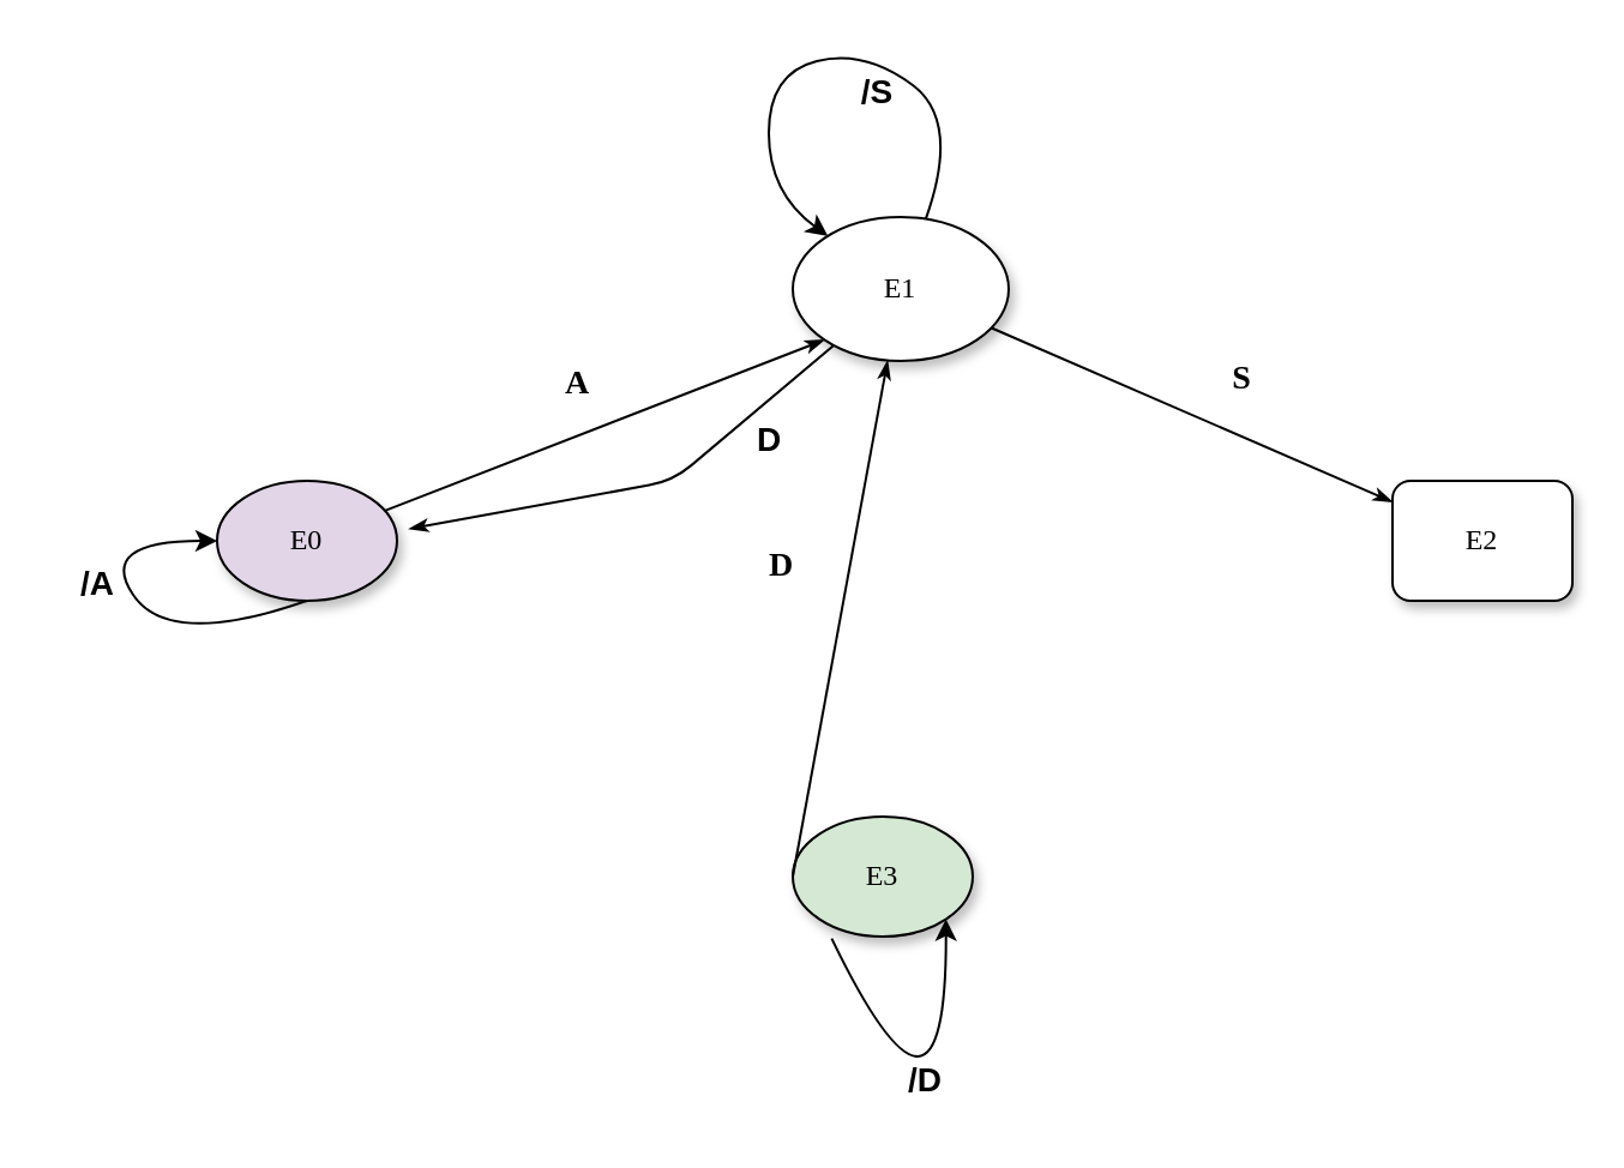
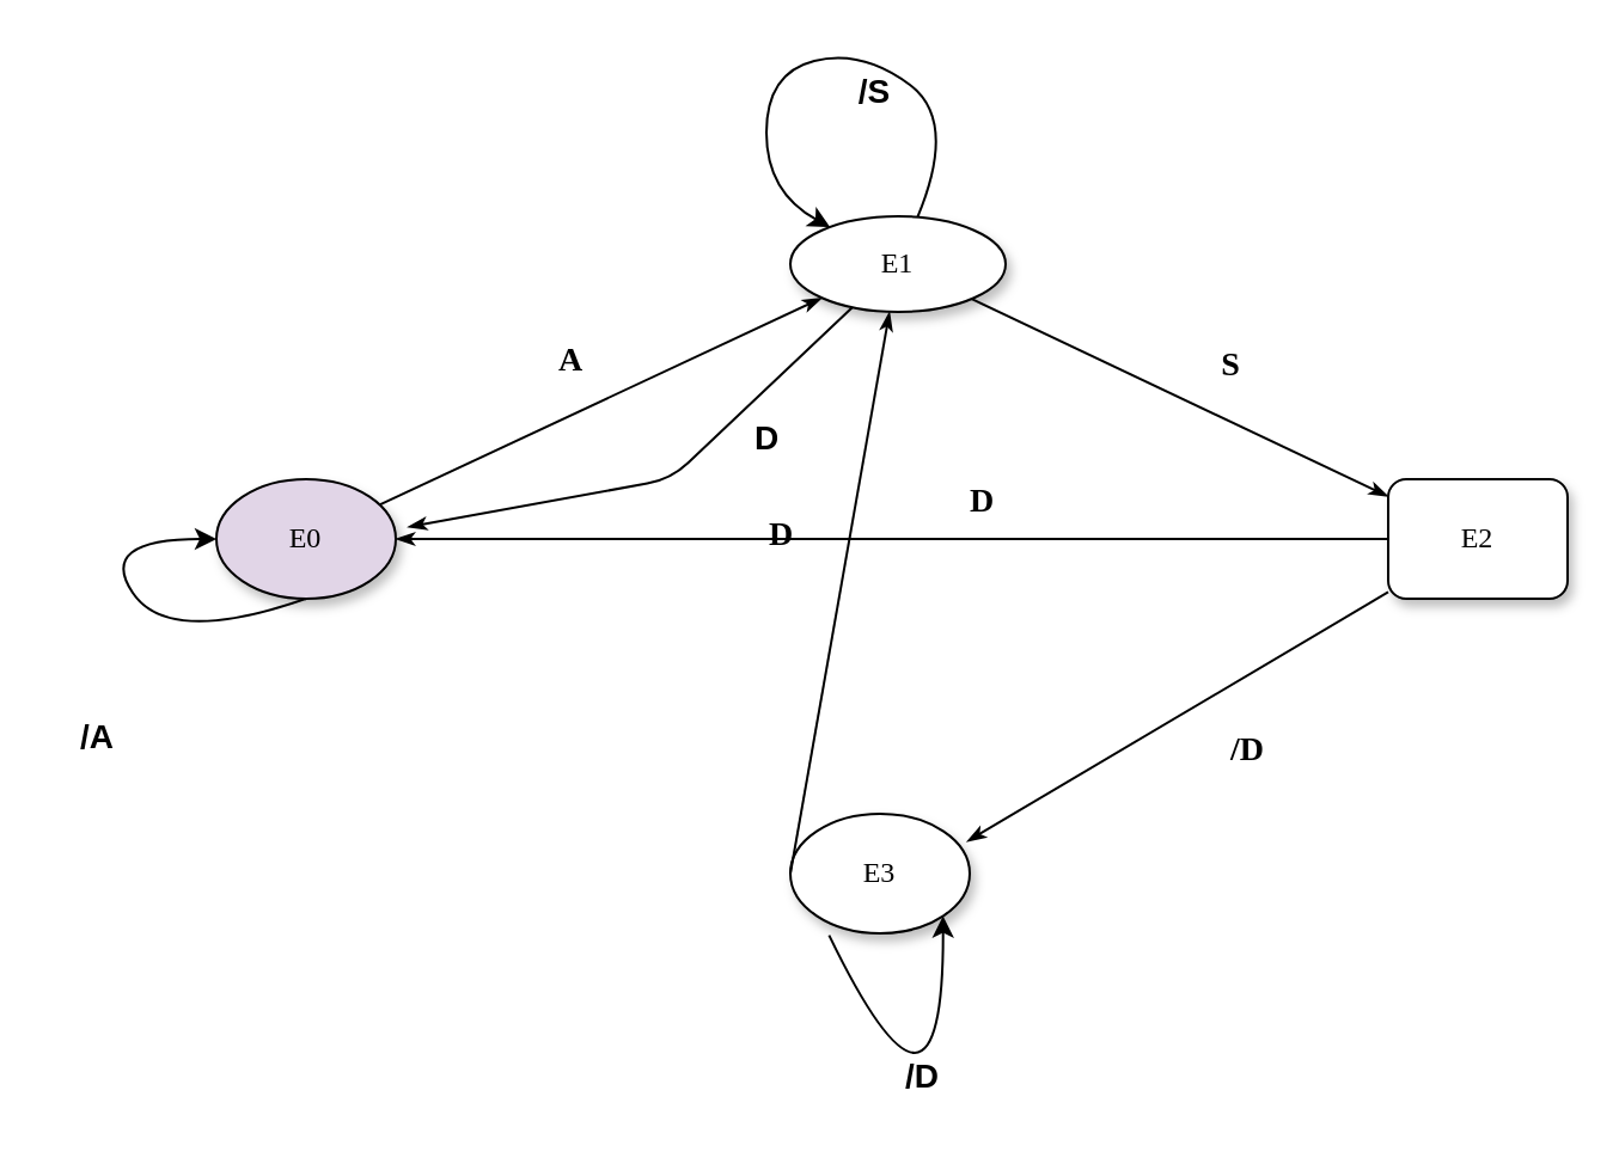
  <mxCell id="0" />
  <mxCell id="1" parent="0" />
  <mxCell id="2" style="edgeStyle=none;rounded=1;html=1;labelBackgroundColor=none;startArrow=none;startFill=0;startSize=5;endArrow=classicThin;endFill=1;endSize=5;jettySize=auto;orthogonalLoop=1;strokeColor=#000000;strokeWidth=1;fontFamily=Verdana;fontSize=12" parent="1" source="5" edge="1"><mxGeometry relative="1" as="geometry"><mxPoint x="170" y="220" as="targetPoint" /><Array as="points"><mxPoint x="280" y="200" /></Array></mxGeometry></mxCell>
  <mxCell id="3" value="&lt;b&gt;&lt;font style=&quot;font-size: 14px;&quot;&gt;A&lt;/font&gt;&lt;/b&gt;" style="edgeStyle=none;rounded=1;html=1;labelBackgroundColor=none;startArrow=none;startFill=0;startSize=5;endArrow=classicThin;endFill=1;endSize=5;jettySize=auto;orthogonalLoop=1;strokeColor=#000000;strokeWidth=1;fontFamily=Verdana;fontSize=12;entryX=0;entryY=1;entryDx=0;entryDy=0;" parent="1" source="11" target="5" edge="1"><mxGeometry x="-0.048" y="20" relative="1" as="geometry"><mxPoint x="160" y="50" as="targetPoint" /><mxPoint as="offset" /></mxGeometry></mxCell>
  <mxCell id="4" value="&lt;b&gt;&lt;font style=&quot;font-size: 14px;&quot;&gt;S&lt;/font&gt;&lt;/b&gt;" style="edgeStyle=none;rounded=1;html=1;labelBackgroundColor=none;startArrow=none;startFill=0;startSize=5;endArrow=classicThin;endFill=1;endSize=5;jettySize=auto;orthogonalLoop=1;strokeColor=#000000;strokeWidth=1;fontFamily=Verdana;fontSize=12" parent="1" source="5" target="9" edge="1"><mxGeometry x="0.142" y="21" relative="1" as="geometry"><mxPoint as="offset" /></mxGeometry></mxCell>
- <mxCell id="5" value="E1" style="ellipse;whiteSpace=wrap;html=1;rounded=0;shadow=1;comic=0;labelBackgroundColor=none;strokeWidth=1;fontFamily=Verdana;fontSize=12;align=center;" parent="1" vertex="1"><mxGeometry x="330" y="90" width="90" height="60" as="geometry" /></mxCell>
- <mxCell id="7" value="E3" style="ellipse;whiteSpace=wrap;html=1;rounded=0;shadow=1;comic=0;labelBackgroundColor=none;strokeWidth=1;fontFamily=Verdana;fontSize=12;align=center;fillColor=#d5e8d4;" parent="1" vertex="1"><mxGeometry x="330" y="340" width="75" height="50" as="geometry" /></mxCell>
+ <mxCell id="5" value="E1" style="ellipse;whiteSpace=wrap;html=1;rounded=0;shadow=1;comic=0;labelBackgroundColor=none;strokeWidth=1;fontFamily=Verdana;fontSize=12;align=center;" parent="1" vertex="1"><mxGeometry x="330" y="90" width="90" height="40" as="geometry" /></mxCell>
+ <mxCell id="6" value="&lt;b&gt;&lt;font style=&quot;font-size: 14px;&quot;&gt;D&lt;/font&gt;&lt;/b&gt;" style="edgeStyle=none;rounded=1;html=1;labelBackgroundColor=none;startArrow=none;startFill=0;startSize=5;endArrow=classicThin;endFill=1;endSize=5;jettySize=auto;orthogonalLoop=1;strokeColor=#000000;strokeWidth=1;fontFamily=Verdana;fontSize=12;entryX=1;entryY=0.5;entryDx=0;entryDy=0;exitX=0;exitY=0.5;exitDx=0;exitDy=0;" parent="1" source="9" target="11" edge="1"><mxGeometry x="-0.181" y="-15" relative="1" as="geometry"><mxPoint x="451.499" y="332.39" as="targetPoint" /><mxPoint as="offset" /></mxGeometry></mxCell>
+ <mxCell id="7" value="E3" style="ellipse;whiteSpace=wrap;html=1;rounded=0;shadow=1;comic=0;labelBackgroundColor=none;strokeWidth=1;fontFamily=Verdana;fontSize=12;align=center;" parent="1" vertex="1"><mxGeometry x="330" y="340" width="75" height="50" as="geometry" /></mxCell>
+ <mxCell id="8" value="&lt;b&gt;&lt;font style=&quot;font-size: 14px;&quot;&gt;/D&lt;/font&gt;&lt;/b&gt;" style="edgeStyle=none;rounded=1;html=1;labelBackgroundColor=none;startArrow=none;startFill=0;startSize=5;endArrow=classicThin;endFill=1;endSize=5;jettySize=auto;orthogonalLoop=1;strokeColor=#000000;strokeWidth=1;fontFamily=Verdana;fontSize=12;entryX=0.984;entryY=0.232;entryDx=0;entryDy=0;entryPerimeter=0;" parent="1" source="9" target="7" edge="1"><mxGeometry x="-0.172" y="27" relative="1" as="geometry"><mxPoint x="617.5" y="330" as="targetPoint" /><mxPoint as="offset" /></mxGeometry></mxCell>
  <mxCell id="9" value="&lt;span&gt;E2&lt;/span&gt;" style="whiteSpace=wrap;html=1;shadow=1;comic=0;labelBackgroundColor=none;strokeWidth=1;fontFamily=Verdana;fontSize=12;align=center;rounded=1;" parent="1" vertex="1"><mxGeometry x="580" y="200" width="75" height="50" as="geometry" /></mxCell>
  <mxCell id="10" value="&lt;b&gt;&lt;font style=&quot;font-size: 14px;&quot;&gt;D&lt;/font&gt;&lt;/b&gt;" style="edgeStyle=none;rounded=1;html=1;labelBackgroundColor=none;startArrow=none;startFill=0;startSize=5;endArrow=classicThin;endFill=1;endSize=5;jettySize=auto;orthogonalLoop=1;strokeColor=#000000;strokeWidth=1;fontFamily=Verdana;fontSize=12;exitX=0;exitY=0.5;exitDx=0;exitDy=0;" parent="1" source="7" target="5" edge="1"><mxGeometry x="0.153" y="28" relative="1" as="geometry"><mxPoint x="127.5" y="330" as="targetPoint" /><mxPoint as="offset" /></mxGeometry></mxCell>
  <mxCell id="11" value="E0" style="ellipse;whiteSpace=wrap;html=1;rounded=0;shadow=1;comic=0;labelBackgroundColor=none;strokeWidth=1;fontFamily=Verdana;fontSize=12;align=center;fillColor=#e1d5e7;" parent="1" vertex="1"><mxGeometry x="90" y="200" width="75" height="50" as="geometry" /></mxCell>
  <mxCell id="12" value="" style="curved=1;endArrow=classic;html=1;rounded=0;" edge="1" parent="1" source="5" target="5"><mxGeometry width="50" height="50" relative="1" as="geometry"><mxPoint x="320" y="80" as="sourcePoint" /><mxPoint x="370" y="30" as="targetPoint" /><Array as="points"><mxPoint x="400" y="50" /><mxPoint x="360" y="20" /><mxPoint x="320" y="30" /><mxPoint x="320" y="80" /></Array></mxGeometry></mxCell>
  <mxCell id="13" value="&lt;b&gt;&lt;font style=&quot;font-size: 14px;&quot;&gt;/S&lt;/font&gt;&lt;/b&gt;" style="text;html=1;align=center;verticalAlign=middle;resizable=0;points=[];autosize=1;strokeColor=none;fillColor=none;" vertex="1" parent="1"><mxGeometry x="345" y="23" width="40" height="30" as="geometry" /></mxCell>
  <mxCell id="14" value="&lt;b&gt;&lt;font style=&quot;font-size: 14px;&quot;&gt;D&lt;/font&gt;&lt;/b&gt;" style="text;html=1;align=center;verticalAlign=middle;resizable=0;points=[];autosize=1;strokeColor=none;fillColor=none;" vertex="1" parent="1"><mxGeometry x="305" y="168" width="30" height="30" as="geometry" /></mxCell>
  <mxCell id="15" value="" style="curved=1;endArrow=classic;html=1;rounded=0;exitX=0.216;exitY=1.016;exitDx=0;exitDy=0;exitPerimeter=0;entryX=1;entryY=1;entryDx=0;entryDy=0;" edge="1" parent="1" source="7" target="7"><mxGeometry width="50" height="50" relative="1" as="geometry"><mxPoint x="360" y="448.6" as="sourcePoint" /><mxPoint x="411.886" y="435" as="targetPoint" /><Array as="points"><mxPoint x="370" y="440" /><mxPoint x="394" y="440" /></Array></mxGeometry></mxCell>
  <mxCell id="16" value="" style="curved=1;endArrow=classic;html=1;rounded=0;exitX=0.5;exitY=1;exitDx=0;exitDy=0;" edge="1" parent="1" source="11" target="11"><mxGeometry width="50" height="50" relative="1" as="geometry"><mxPoint x="30" y="270" as="sourcePoint" /><mxPoint x="80" y="220" as="targetPoint" /><Array as="points"><mxPoint x="70" y="270" /><mxPoint x="40" y="225" /></Array></mxGeometry></mxCell>
- <mxCell id="17" value="&lt;b&gt;&lt;font style=&quot;font-size: 14px;&quot;&gt;/A&lt;/font&gt;&lt;/b&gt;" style="text;html=1;align=center;verticalAlign=middle;resizable=0;points=[];autosize=1;strokeColor=none;fillColor=none;" vertex="1" parent="1"><mxGeometry x="20" y="228" width="40" height="30" as="geometry" /></mxCell>
+ <mxCell id="17" value="&lt;b&gt;&lt;font style=&quot;font-size: 14px;&quot;&gt;/A&lt;/font&gt;&lt;/b&gt;" style="text;html=1;align=center;verticalAlign=middle;resizable=0;points=[];autosize=1;strokeColor=none;fillColor=none;" vertex="1" parent="1"><mxGeometry x="20" y="293" width="40" height="30" as="geometry" /></mxCell>
  <mxCell id="18" value="&lt;b&gt;&lt;font style=&quot;font-size: 14px;&quot;&gt;/D&lt;/font&gt;&lt;/b&gt;" style="text;html=1;align=center;verticalAlign=middle;resizable=0;points=[];autosize=1;strokeColor=none;fillColor=none;" vertex="1" parent="1"><mxGeometry x="365" y="435" width="40" height="30" as="geometry" /></mxCell>
